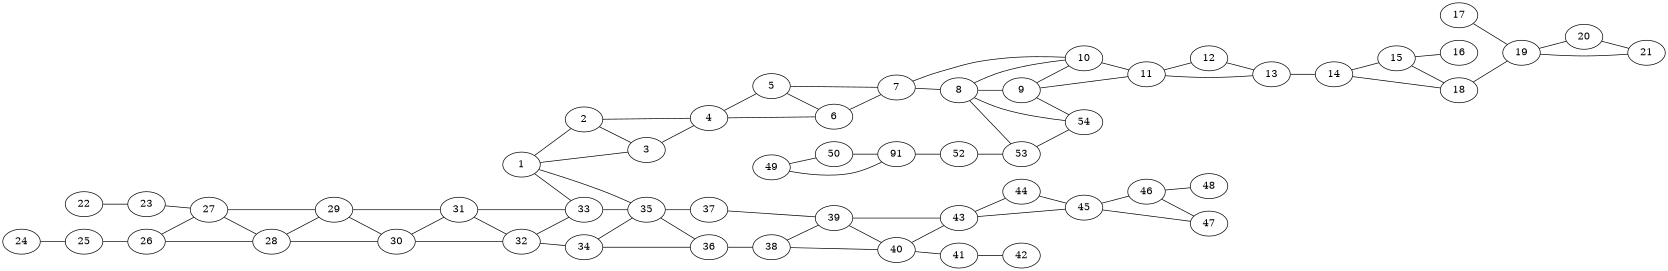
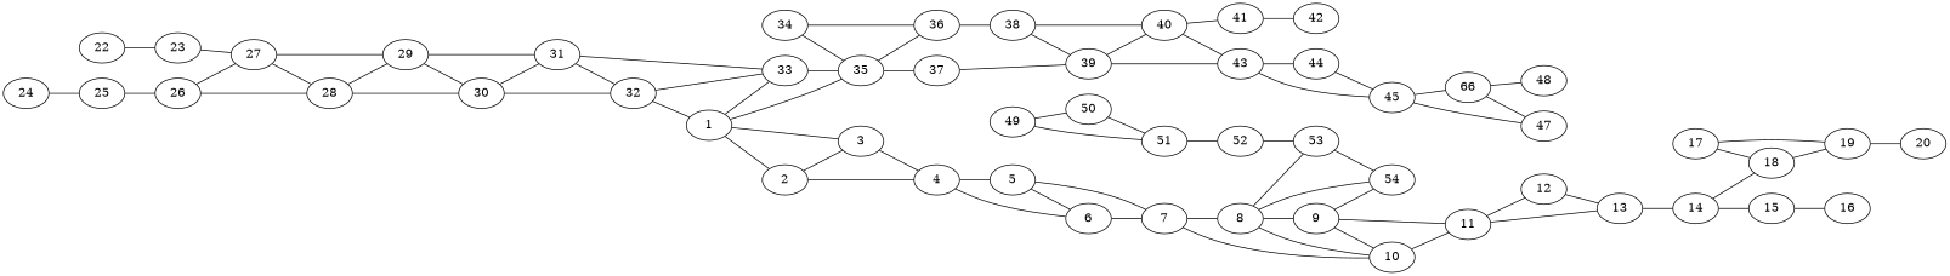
  graph {
    rankdir=LR
    1
    2
    3
    33
    35
    4
    36
    37
    5
    6
    34
    38
    39
    7
    8
    10
    9
    53
    54
    11
    12
    13
    14
    15
    18
    16
    19
    20
-   21
    17
    22
    23
    27
    28
    29
    30
    31
    24
    25
    26
    32
    40
    43
    41
    44
    45
    42
-   46
+   46 [label=66]
    47
    48
    49
    50
-   51 [label=91]
+   51
    52
    1 -- 2
    1 -- 3
    1 -- 33
    1 -- 35
    2 -- 3
    2 -- 4
    3 -- 4
    33 -- 35
    35 -- 36
    35 -- 37
    4 -- 5
    4 -- 6
    36 -- 38
    37 -- 39
    5 -- 6
    5 -- 7
    6 -- 7
    34 -- 35
    34 -- 36
    38 -- 39
    38 -- 40
    39 -- 40
    39 -- 43
    7 -- 8
    7 -- 10
    8 -- 10
    8 -- 9
    8 -- 53
    8 -- 54
    10 -- 11
    9 -- 10
    9 -- 54
    9 -- 11
    53 -- 54
    11 -- 12
    11 -- 13
    12 -- 13
    13 -- 14
    14 -- 15
    14 -- 18
    15 -- 16
    18 -- 19
    19 -- 20
-   19 -- 21
-   20 -- 21
-   15 -- 18
+   17 -- 18
    17 -- 19
    22 -- 23
    23 -- 27
    27 -- 28
    27 -- 29
    28 -- 29
    28 -- 30
    29 -- 30
    29 -- 31
    30 -- 31
    30 -- 32
    31 -- 33
    31 -- 32
    24 -- 25
    25 -- 26
    26 -- 27
    26 -- 28
    32 -- 33
-   32 -- 34
+   32 -- 1
    40 -- 43
    40 -- 41
    43 -- 44
    43 -- 45
    41 -- 42
    44 -- 45
    45 -- 46
    45 -- 47
    46 -- 47
    46 -- 48
    49 -- 50
    49 -- 51
    50 -- 51
    51 -- 52
    52 -- 53
  }
